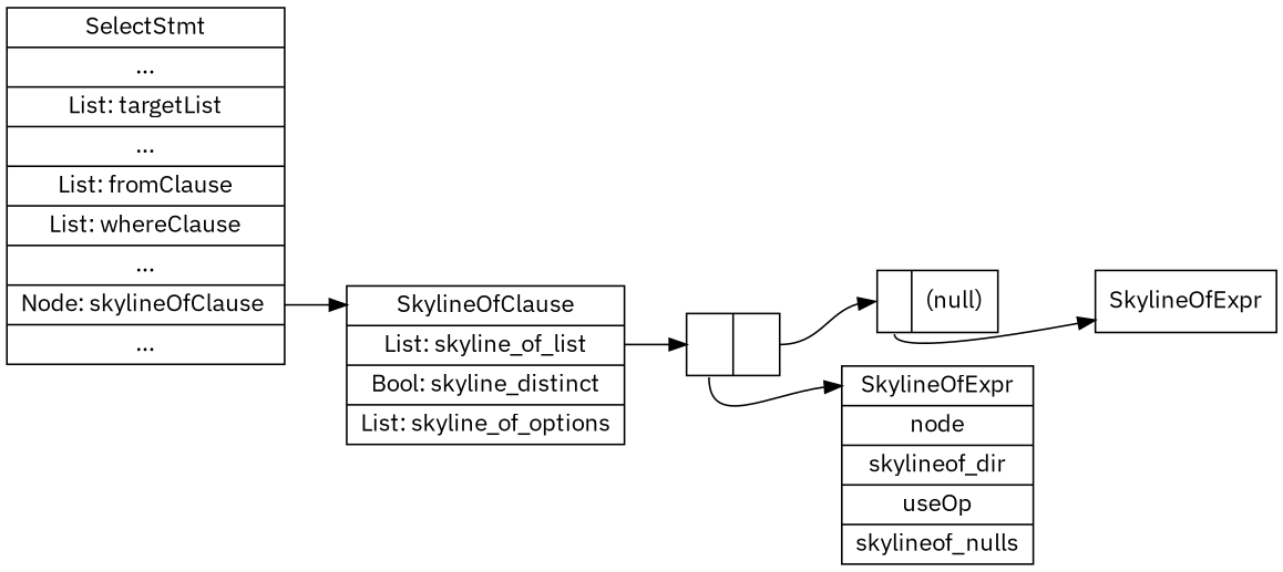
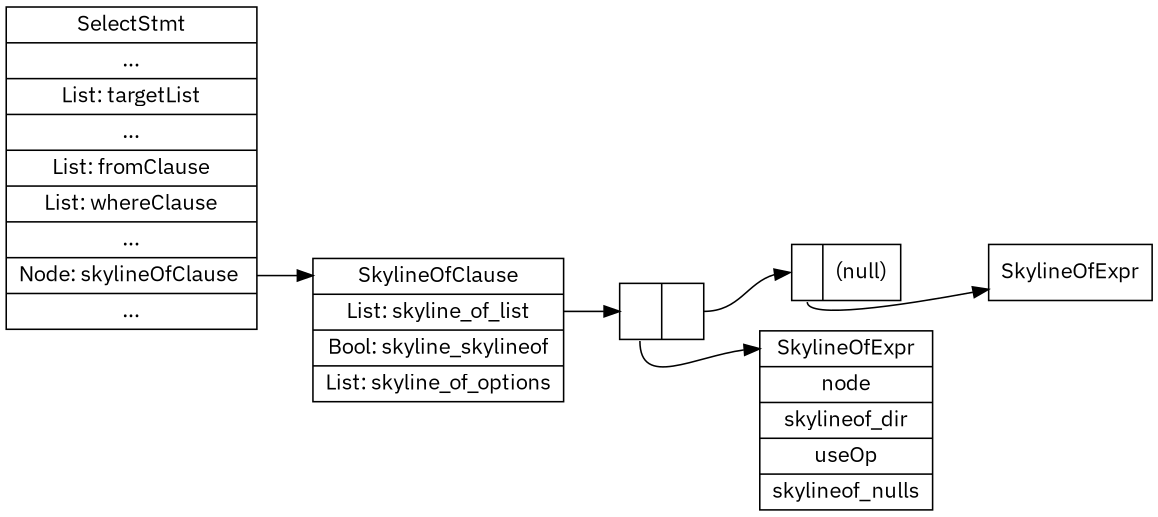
  digraph {
    fontname="IBM Plex Sans"
    fontsize=10
    rankdir=LR
    node [fontname="IBM Plex Sans" shape=record]
    edge [fontname="IBM Plex Sans" headport=f0 tailport=f1]
    n1 [label="<f0> SelectStmt | ... | List: targetList | ... | List: fromClause | List: whereClause | ... | <f1> Node: skylineOfClause\ | ..."]
-   n2 [label="<f0> SkylineOfClause | <f1> List: skyline_of_list | Bool: skyline_distinct | <f2> List: skyline_of_options"]
+   n2 [label="<f0> SkylineOfClause | <f1> List: skyline_of_list | Bool: skyline_skylineof | <f2> List: skyline_of_options"]
    n3 [label="{<f0>|<f1>}"]
    n4 [label="{<f0>|<f1>(null)}"]
    n5 [label="<f0> SkylineOfExpr|node|skylineof_dir|useOp|skylineof_nulls"]
    n6 [label="<f0> SkylineOfExpr"]
    n1 -> n2
    n2 -> n3
    n3 -> n4
    n3 -> n5 [tailport=f0]
    n4 -> n6 [tailport=f0]
  }
